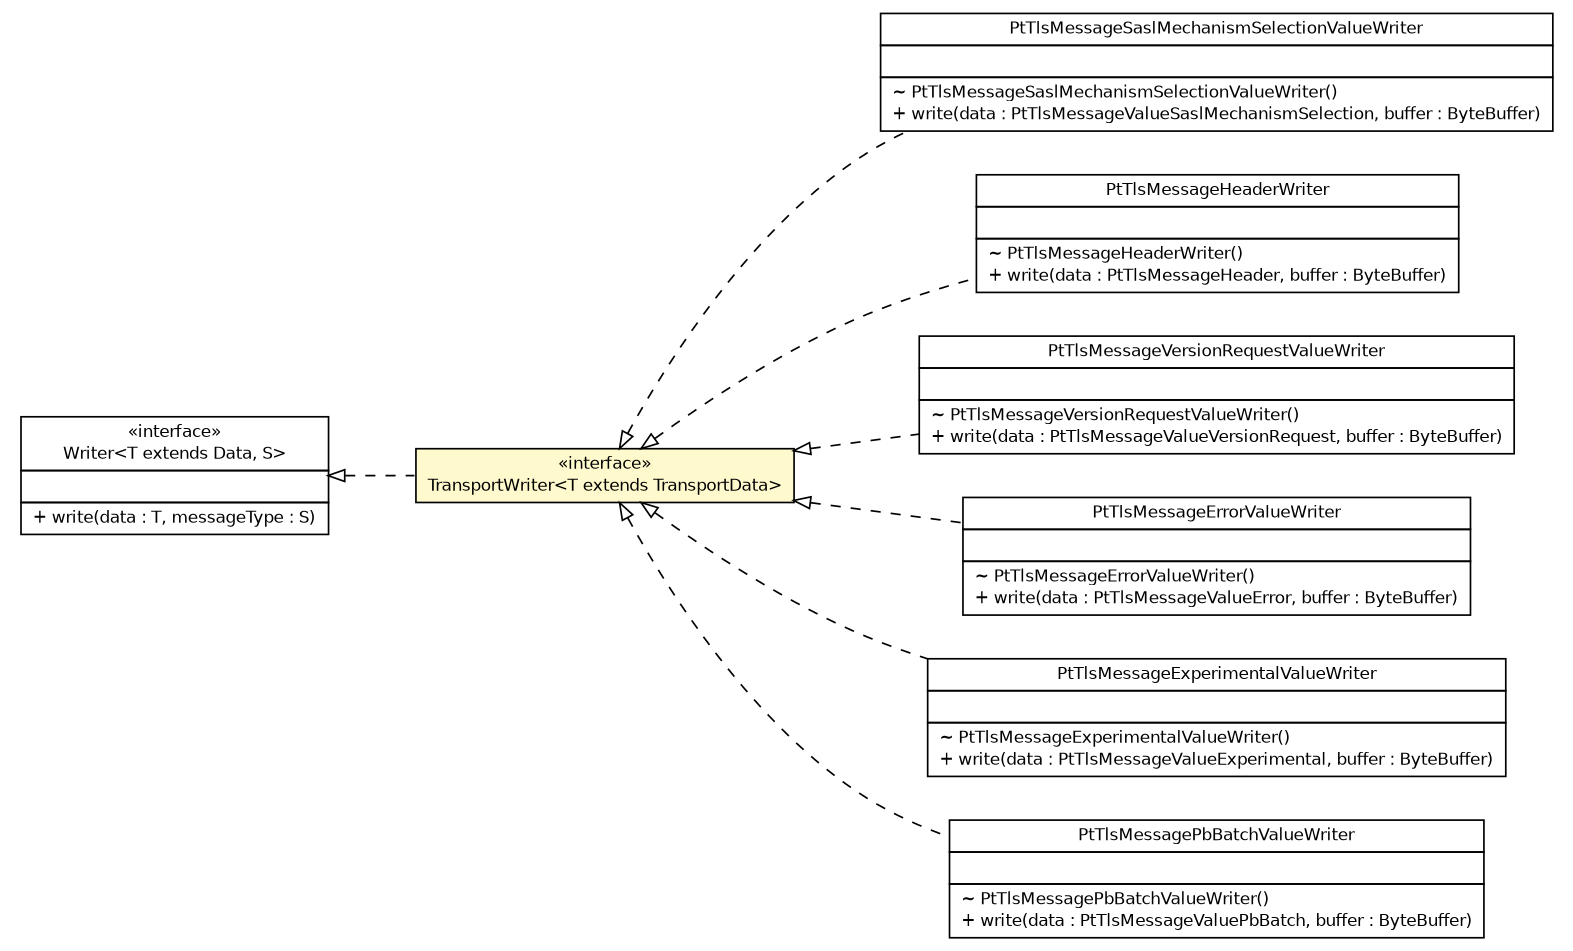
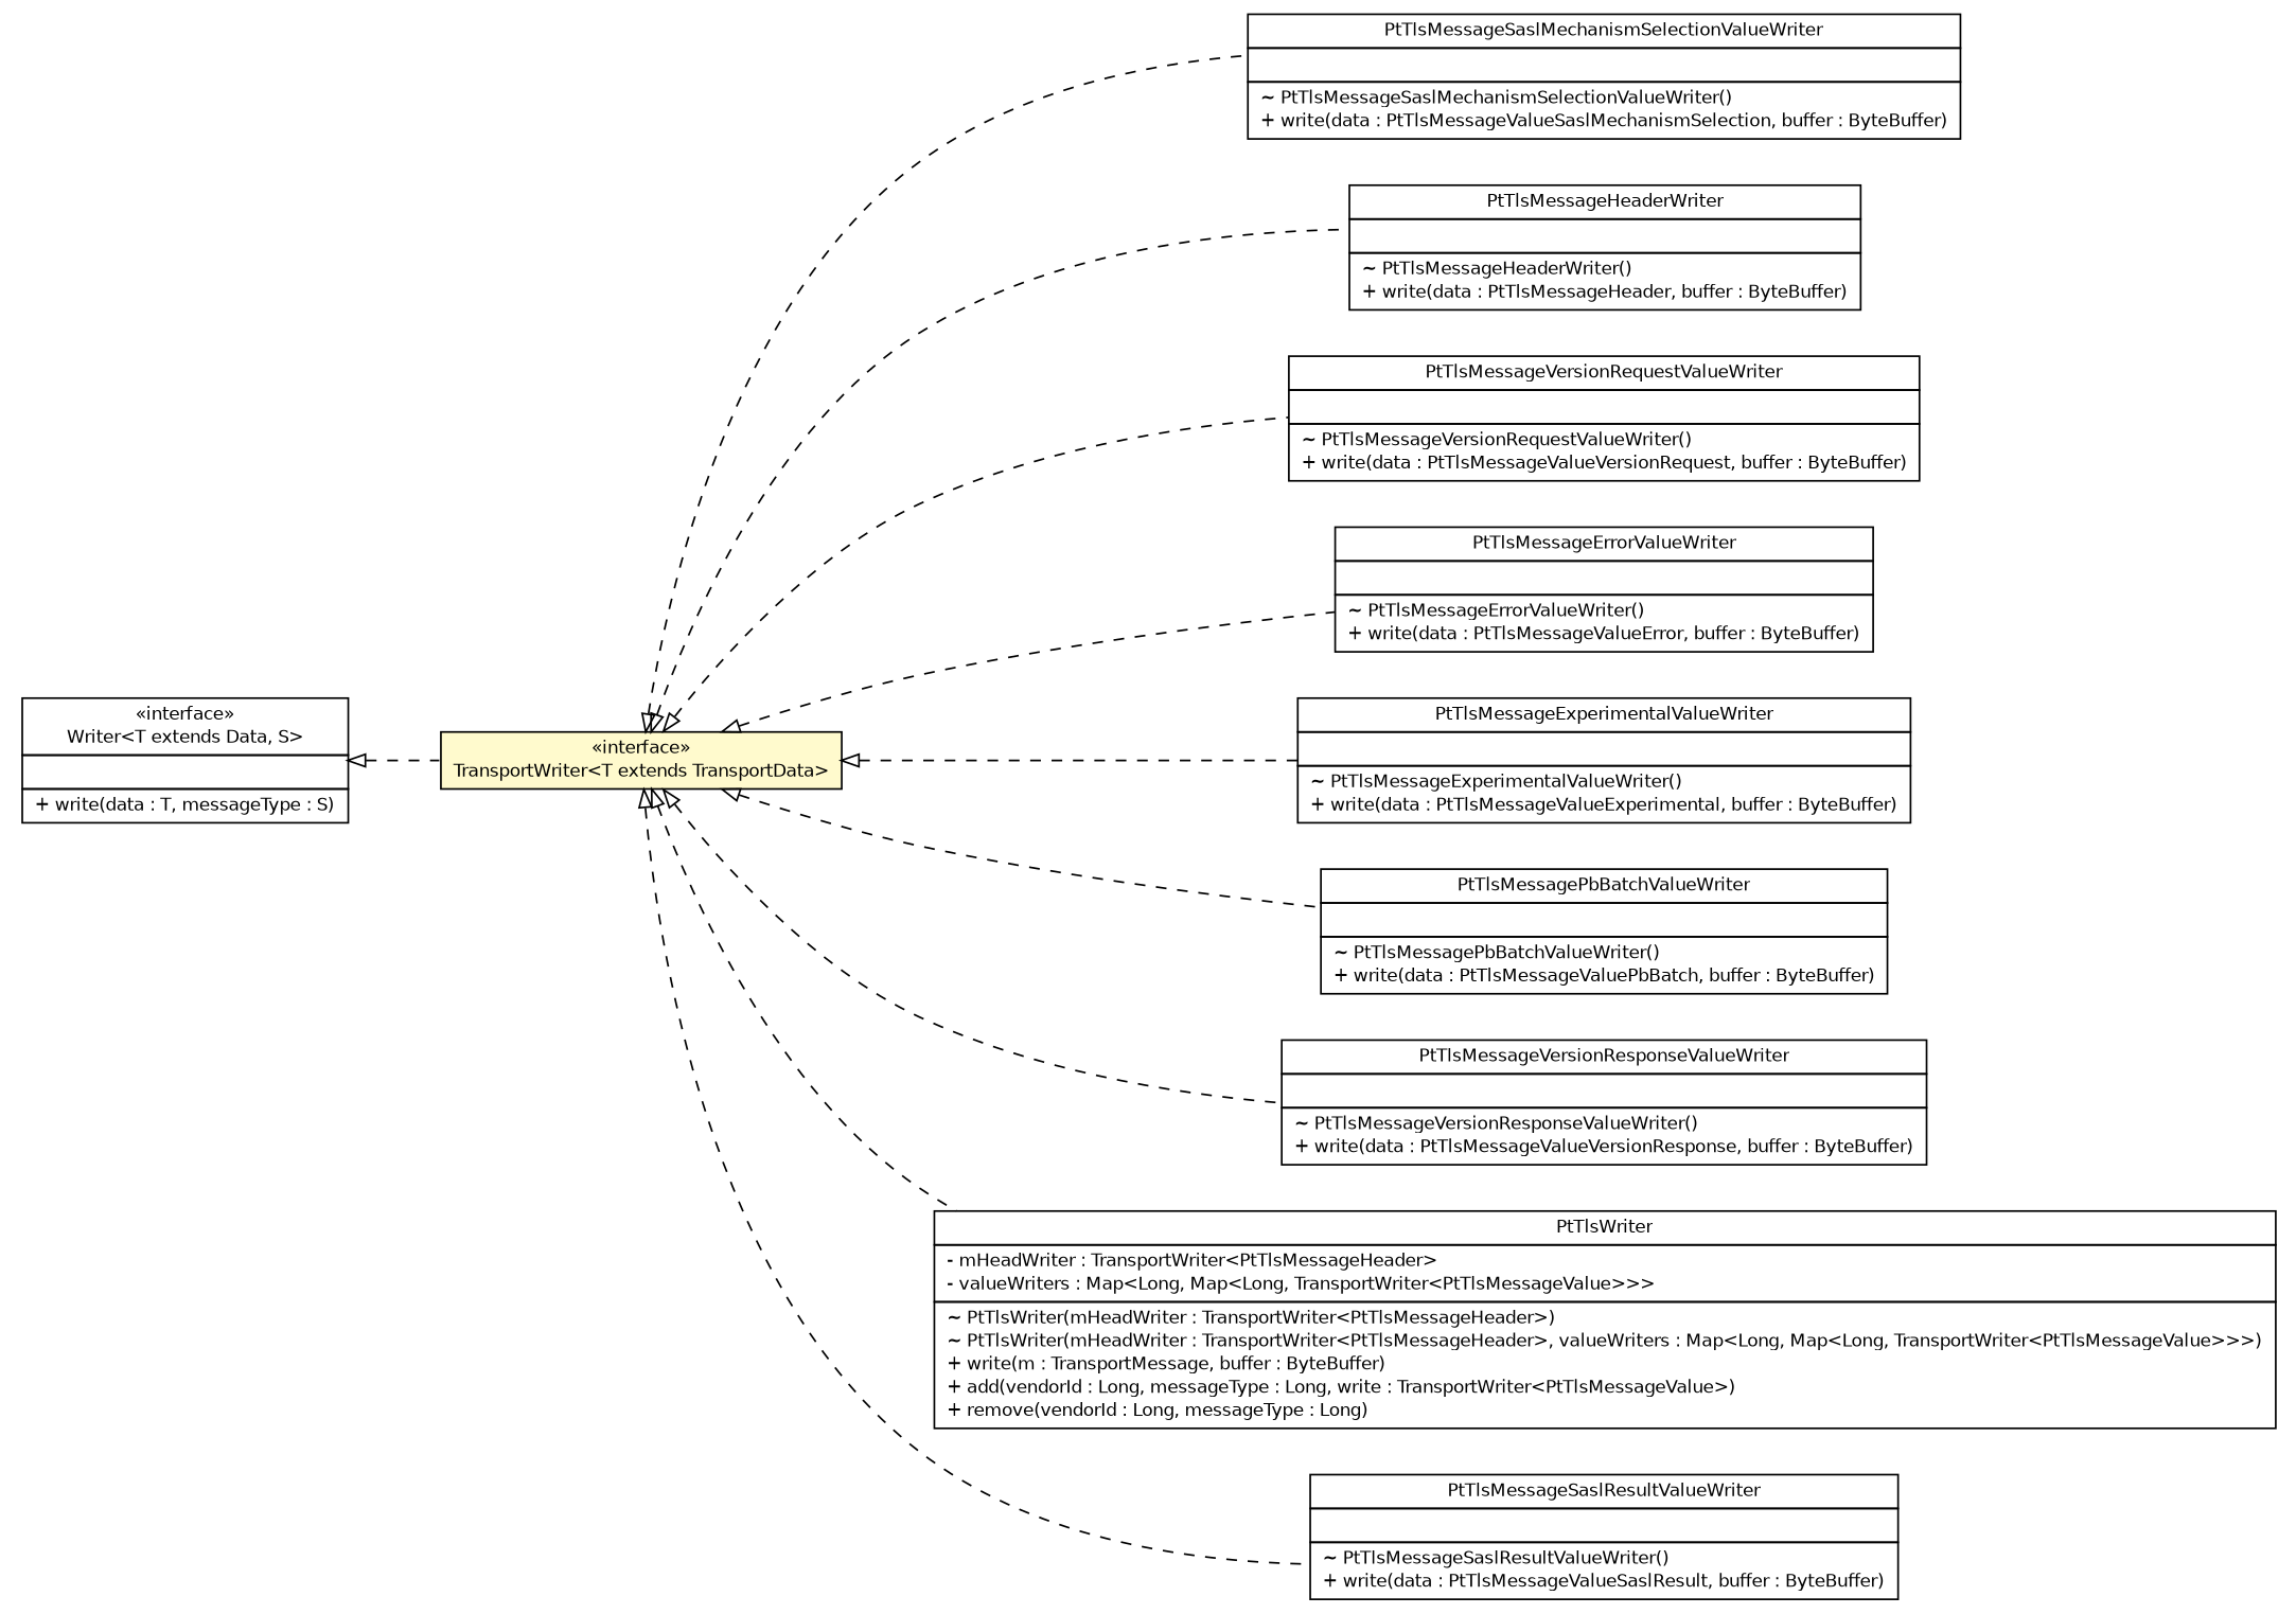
  digraph {
    nodesep=0.25
    rankdir=LR
    ranksep=0.5
    node [fontcolor=black fontname=Helvetica fontsize=10.0 shape=plaintext]
    edge [arrowtail=empty dir=back fontname=Helvetica fontsize=10 headport=p labelfontname=Helvetica labelfontsize=10 style=dashed tailport=p]
    n1 [label=<<table title="de.hsbremen.tc.tnc.message.Writer" border="0" cellborder="1" cellspacing="0" cellpadding="2" port="p" href="../../../Writer.html"> 		<tr><td><table border="0" cellspacing="0" cellpadding="1"> <tr><td align="center" balign="center"> &#171;interface&#187; </td></tr> <tr><td align="center" balign="center"> Writer&lt;T extends Data, S&gt; </td></tr> 		</table></td></tr> 		<tr><td><table border="0" cellspacing="0" cellpadding="1"> <tr><td align="left" balign="left">  </td></tr> 		</table></td></tr> 		<tr><td><table border="0" cellspacing="0" cellpadding="1"> <tr><td align="left" balign="left"> + write(data : T, messageType : S) </td></tr> 		</table></td></tr> 		</table>>]
    n2 [label=<<table title="de.hsbremen.tc.tnc.message.t.serialize.bytebuffer.TransportWriter" border="0" cellborder="1" cellspacing="0" cellpadding="2" port="p" bgcolor="lemonChiffon" href="./TransportWriter.html"> 		<tr><td><table border="0" cellspacing="0" cellpadding="1"> <tr><td align="center" balign="center"> &#171;interface&#187; </td></tr> <tr><td align="center" balign="center"> TransportWriter&lt;T extends TransportData&gt; </td></tr> 		</table></td></tr> 		</table>>]
    n3 [label=<<table title="org.ietf.nea.pt.serialize.writer.bytebuffer.PtTlsMessageSaslMechanismSelectionValueWriter" border="0" cellborder="1" cellspacing="0" cellpadding="2" port="p" href="../../../../../../../../org/ietf/nea/pt/serialize/writer/bytebuffer/PtTlsMessageSaslMechanismSelectionValueWriter.html"> 		<tr><td><table border="0" cellspacing="0" cellpadding="1"> <tr><td align="center" balign="center"> PtTlsMessageSaslMechanismSelectionValueWriter </td></tr> 		</table></td></tr> 		<tr><td><table border="0" cellspacing="0" cellpadding="1"> <tr><td align="left" balign="left">  </td></tr> 		</table></td></tr> 		<tr><td><table border="0" cellspacing="0" cellpadding="1"> <tr><td align="left" balign="left"> ~ PtTlsMessageSaslMechanismSelectionValueWriter() </td></tr> <tr><td align="left" balign="left"> + write(data : PtTlsMessageValueSaslMechanismSelection, buffer : ByteBuffer) </td></tr> 		</table></td></tr> 		</table>>]
    n4 [label=<<table title="org.ietf.nea.pt.serialize.writer.bytebuffer.PtTlsMessageHeaderWriter" border="0" cellborder="1" cellspacing="0" cellpadding="2" port="p" href="../../../../../../../../org/ietf/nea/pt/serialize/writer/bytebuffer/PtTlsMessageHeaderWriter.html"> 		<tr><td><table border="0" cellspacing="0" cellpadding="1"> <tr><td align="center" balign="center"> PtTlsMessageHeaderWriter </td></tr> 		</table></td></tr> 		<tr><td><table border="0" cellspacing="0" cellpadding="1"> <tr><td align="left" balign="left">  </td></tr> 		</table></td></tr> 		<tr><td><table border="0" cellspacing="0" cellpadding="1"> <tr><td align="left" balign="left"> ~ PtTlsMessageHeaderWriter() </td></tr> <tr><td align="left" balign="left"> + write(data : PtTlsMessageHeader, buffer : ByteBuffer) </td></tr> 		</table></td></tr> 		</table>>]
    n5 [label=<<table title="org.ietf.nea.pt.serialize.writer.bytebuffer.PtTlsMessageVersionRequestValueWriter" border="0" cellborder="1" cellspacing="0" cellpadding="2" port="p" href="../../../../../../../../org/ietf/nea/pt/serialize/writer/bytebuffer/PtTlsMessageVersionRequestValueWriter.html"> 		<tr><td><table border="0" cellspacing="0" cellpadding="1"> <tr><td align="center" balign="center"> PtTlsMessageVersionRequestValueWriter </td></tr> 		</table></td></tr> 		<tr><td><table border="0" cellspacing="0" cellpadding="1"> <tr><td align="left" balign="left">  </td></tr> 		</table></td></tr> 		<tr><td><table border="0" cellspacing="0" cellpadding="1"> <tr><td align="left" balign="left"> ~ PtTlsMessageVersionRequestValueWriter() </td></tr> <tr><td align="left" balign="left"> + write(data : PtTlsMessageValueVersionRequest, buffer : ByteBuffer) </td></tr> 		</table></td></tr> 		</table>>]
    n6 [label=<<table title="org.ietf.nea.pt.serialize.writer.bytebuffer.PtTlsMessageErrorValueWriter" border="0" cellborder="1" cellspacing="0" cellpadding="2" port="p" href="../../../../../../../../org/ietf/nea/pt/serialize/writer/bytebuffer/PtTlsMessageErrorValueWriter.html"> 		<tr><td><table border="0" cellspacing="0" cellpadding="1"> <tr><td align="center" balign="center"> PtTlsMessageErrorValueWriter </td></tr> 		</table></td></tr> 		<tr><td><table border="0" cellspacing="0" cellpadding="1"> <tr><td align="left" balign="left">  </td></tr> 		</table></td></tr> 		<tr><td><table border="0" cellspacing="0" cellpadding="1"> <tr><td align="left" balign="left"> ~ PtTlsMessageErrorValueWriter() </td></tr> <tr><td align="left" balign="left"> + write(data : PtTlsMessageValueError, buffer : ByteBuffer) </td></tr> 		</table></td></tr> 		</table>>]
    n7 [label=<<table title="org.ietf.nea.pt.serialize.writer.bytebuffer.PtTlsMessageExperimentalValueWriter" border="0" cellborder="1" cellspacing="0" cellpadding="2" port="p" href="../../../../../../../../org/ietf/nea/pt/serialize/writer/bytebuffer/PtTlsMessageExperimentalValueWriter.html"> 		<tr><td><table border="0" cellspacing="0" cellpadding="1"> <tr><td align="center" balign="center"> PtTlsMessageExperimentalValueWriter </td></tr> 		</table></td></tr> 		<tr><td><table border="0" cellspacing="0" cellpadding="1"> <tr><td align="left" balign="left">  </td></tr> 		</table></td></tr> 		<tr><td><table border="0" cellspacing="0" cellpadding="1"> <tr><td align="left" balign="left"> ~ PtTlsMessageExperimentalValueWriter() </td></tr> <tr><td align="left" balign="left"> + write(data : PtTlsMessageValueExperimental, buffer : ByteBuffer) </td></tr> 		</table></td></tr> 		</table>>]
    n8 [label=<<table title="org.ietf.nea.pt.serialize.writer.bytebuffer.PtTlsMessagePbBatchValueWriter" border="0" cellborder="1" cellspacing="0" cellpadding="2" port="p" href="../../../../../../../../org/ietf/nea/pt/serialize/writer/bytebuffer/PtTlsMessagePbBatchValueWriter.html"> 		<tr><td><table border="0" cellspacing="0" cellpadding="1"> <tr><td align="center" balign="center"> PtTlsMessagePbBatchValueWriter </td></tr> 		</table></td></tr> 		<tr><td><table border="0" cellspacing="0" cellpadding="1"> <tr><td align="left" balign="left">  </td></tr> 		</table></td></tr> 		<tr><td><table border="0" cellspacing="0" cellpadding="1"> <tr><td align="left" balign="left"> ~ PtTlsMessagePbBatchValueWriter() </td></tr> <tr><td align="left" balign="left"> + write(data : PtTlsMessageValuePbBatch, buffer : ByteBuffer) </td></tr> 		</table></td></tr> 		</table>>]
+   n9 [label=<<table title="org.ietf.nea.pt.serialize.writer.bytebuffer.PtTlsMessageVersionResponseValueWriter" border="0" cellborder="1" cellspacing="0" cellpadding="2" port="p" href="../../../../../../../../org/ietf/nea/pt/serialize/writer/bytebuffer/PtTlsMessageVersionResponseValueWriter.html"> 		<tr><td><table border="0" cellspacing="0" cellpadding="1"> <tr><td align="center" balign="center"> PtTlsMessageVersionResponseValueWriter </td></tr> 		</table></td></tr> 		<tr><td><table border="0" cellspacing="0" cellpadding="1"> <tr><td align="left" balign="left">  </td></tr> 		</table></td></tr> 		<tr><td><table border="0" cellspacing="0" cellpadding="1"> <tr><td align="left" balign="left"> ~ PtTlsMessageVersionResponseValueWriter() </td></tr> <tr><td align="left" balign="left"> + write(data : PtTlsMessageValueVersionResponse, buffer : ByteBuffer) </td></tr> 		</table></td></tr> 		</table>>]
+   n10 [label=<<table title="org.ietf.nea.pt.serialize.writer.bytebuffer.PtTlsWriter" border="0" cellborder="1" cellspacing="0" cellpadding="2" port="p" href="../../../../../../../../org/ietf/nea/pt/serialize/writer/bytebuffer/PtTlsWriter.html"> 		<tr><td><table border="0" cellspacing="0" cellpadding="1"> <tr><td align="center" balign="center"> PtTlsWriter </td></tr> 		</table></td></tr> 		<tr><td><table border="0" cellspacing="0" cellpadding="1"> <tr><td align="left" balign="left"> - mHeadWriter : TransportWriter&lt;PtTlsMessageHeader&gt; </td></tr> <tr><td align="left" balign="left"> - valueWriters : Map&lt;Long, Map&lt;Long, TransportWriter&lt;PtTlsMessageValue&gt;&gt;&gt; </td></tr> 		</table></td></tr> 		<tr><td><table border="0" cellspacing="0" cellpadding="1"> <tr><td align="left" balign="left"> ~ PtTlsWriter(mHeadWriter : TransportWriter&lt;PtTlsMessageHeader&gt;) </td></tr> <tr><td align="left" balign="left"> ~ PtTlsWriter(mHeadWriter : TransportWriter&lt;PtTlsMessageHeader&gt;, valueWriters : Map&lt;Long, Map&lt;Long, TransportWriter&lt;PtTlsMessageValue&gt;&gt;&gt;) </td></tr> <tr><td align="left" balign="left"> + write(m : TransportMessage, buffer : ByteBuffer) </td></tr> <tr><td align="left" balign="left"> + add(vendorId : Long, messageType : Long, write : TransportWriter&lt;PtTlsMessageValue&gt;) </td></tr> <tr><td align="left" balign="left"> + remove(vendorId : Long, messageType : Long) </td></tr> 		</table></td></tr> 		</table>>]
+   n11 [label=<<table title="org.ietf.nea.pt.serialize.writer.bytebuffer.PtTlsMessageSaslResultValueWriter" border="0" cellborder="1" cellspacing="0" cellpadding="2" port="p" href="../../../../../../../../org/ietf/nea/pt/serialize/writer/bytebuffer/PtTlsMessageSaslResultValueWriter.html"> 		<tr><td><table border="0" cellspacing="0" cellpadding="1"> <tr><td align="center" balign="center"> PtTlsMessageSaslResultValueWriter </td></tr> 		</table></td></tr> 		<tr><td><table border="0" cellspacing="0" cellpadding="1"> <tr><td align="left" balign="left">  </td></tr> 		</table></td></tr> 		<tr><td><table border="0" cellspacing="0" cellpadding="1"> <tr><td align="left" balign="left"> ~ PtTlsMessageSaslResultValueWriter() </td></tr> <tr><td align="left" balign="left"> + write(data : PtTlsMessageValueSaslResult, buffer : ByteBuffer) </td></tr> 		</table></td></tr> 		</table>>]
    n1 -> n2
    n2 -> n3
    n2 -> n4
    n2 -> n5
    n2 -> n6
    n2 -> n7
    n2 -> n8
+   n2 -> n9
+   n2 -> n10
+   n2 -> n11
  }
